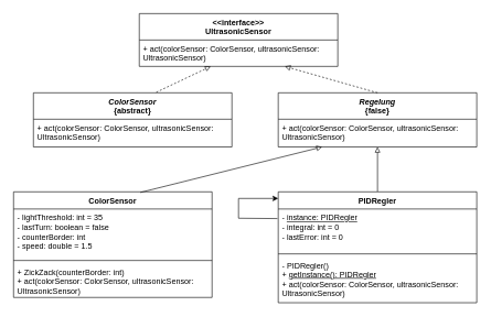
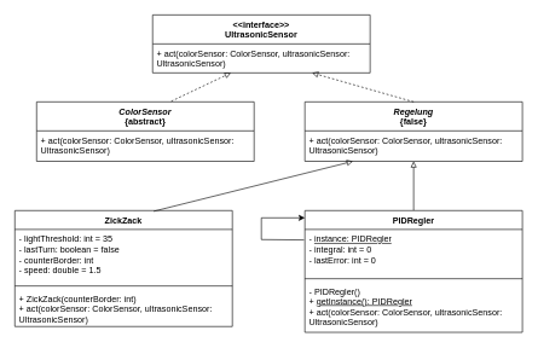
  <mxCell id="0" />
  <mxCell id="1" parent="0" />
  <mxCell id="2" value="" style="rounded=0;orthogonalLoop=1;jettySize=auto;html=1;endArrow=block;endFill=0;" parent="1" source="3" target="9" edge="1"><mxGeometry relative="1" as="geometry" /></mxCell>
  <mxCell id="3" value="PIDRegler" style="swimlane;fontStyle=1;align=center;verticalAlign=top;childLayout=stackLayout;horizontal=1;startSize=26;horizontalStack=0;resizeParent=1;resizeParentMax=0;resizeLast=0;collapsible=1;marginBottom=0;whiteSpace=wrap;html=1;" parent="1" vertex="1"><mxGeometry x="420" y="290" width="300" height="168" as="geometry" /></mxCell>
  <mxCell id="4" value="- &lt;u&gt;instance: PIDRegler&lt;/u&gt;&lt;div&gt;- integral: int = 0&lt;/div&gt;&lt;div&gt;- lastError: int = 0&lt;/div&gt;" style="text;strokeColor=none;fillColor=none;align=left;verticalAlign=top;spacingLeft=4;spacingRight=4;overflow=hidden;rotatable=0;points=[[0,0.5],[1,0.5]];portConstraint=eastwest;whiteSpace=wrap;html=1;" parent="3" vertex="1"><mxGeometry y="26" width="300" height="64" as="geometry" /></mxCell>
  <mxCell id="5" value="" style="line;strokeWidth=1;fillColor=none;align=left;verticalAlign=middle;spacingTop=-1;spacingLeft=3;spacingRight=3;rotatable=0;labelPosition=right;points=[];portConstraint=eastwest;strokeColor=inherit;" parent="3" vertex="1"><mxGeometry y="90" width="300" height="8" as="geometry" /></mxCell>
  <mxCell id="6" value="- PIDRegler()&lt;div&gt;+ &lt;u&gt;getInstance(): PIDRegler&lt;/u&gt;&lt;/div&gt;&lt;div&gt;+ act(colorSensor: ColorSensor, ultrasonicSensor: UltrasonicSensor)&lt;/div&gt;" style="text;strokeColor=none;fillColor=none;align=left;verticalAlign=top;spacingLeft=4;spacingRight=4;overflow=hidden;rotatable=0;points=[[0,0.5],[1,0.5]];portConstraint=eastwest;whiteSpace=wrap;html=1;" parent="3" vertex="1"><mxGeometry y="98" width="300" height="70" as="geometry" /></mxCell>
  <mxCell id="7" value="" style="endArrow=classic;html=1;rounded=0;exitX=-0.004;exitY=0.227;exitDx=0;exitDy=0;exitPerimeter=0;" parent="3" source="4" edge="1"><mxGeometry width="50" height="50" relative="1" as="geometry"><mxPoint x="-10" y="40" as="sourcePoint" /><mxPoint y="10" as="targetPoint" /><Array as="points"><mxPoint x="-60" y="40" /><mxPoint x="-60" y="10" /></Array></mxGeometry></mxCell>
  <mxCell id="8" value="&lt;i&gt;Regelung&lt;/i&gt;&lt;div&gt;{false}&lt;/div&gt;" style="swimlane;fontStyle=1;align=center;verticalAlign=top;childLayout=stackLayout;horizontal=1;startSize=40;horizontalStack=0;resizeParent=1;resizeParentMax=0;resizeLast=0;collapsible=1;marginBottom=0;whiteSpace=wrap;html=1;" parent="1" vertex="1"><mxGeometry x="420" y="140" width="300" height="82" as="geometry" /></mxCell>
  <mxCell id="9" value="+ act(colorSensor: ColorSensor, ultrasonicSensor: UltrasonicSensor)" style="text;strokeColor=none;fillColor=none;align=left;verticalAlign=top;spacingLeft=4;spacingRight=4;overflow=hidden;rotatable=0;points=[[0,0.5],[1,0.5]];portConstraint=eastwest;whiteSpace=wrap;html=1;" parent="8" vertex="1"><mxGeometry y="40" width="300" height="42" as="geometry" /></mxCell>
  <mxCell id="10" value="&amp;lt;&amp;lt;interface&amp;gt;&amp;gt;&lt;div&gt;UltrasonicSensor&lt;/div&gt;" style="swimlane;fontStyle=1;align=center;verticalAlign=top;childLayout=stackLayout;horizontal=1;startSize=40;horizontalStack=0;resizeParent=1;resizeParentMax=0;resizeLast=0;collapsible=1;marginBottom=0;whiteSpace=wrap;html=1;" parent="1" vertex="1"><mxGeometry x="210" y="20" width="300" height="80" as="geometry" /></mxCell>
  <mxCell id="11" value="+ act(colorSensor: ColorSensor, ultrasonicSensor: UltrasonicSensor)" style="text;strokeColor=none;fillColor=none;align=left;verticalAlign=top;spacingLeft=4;spacingRight=4;overflow=hidden;rotatable=0;points=[[0,0.5],[1,0.5]];portConstraint=eastwest;whiteSpace=wrap;html=1;" parent="10" vertex="1"><mxGeometry y="40" width="300" height="40" as="geometry" /></mxCell>
  <mxCell id="12" value="&lt;i&gt;ColorSensor&lt;/i&gt;&lt;div&gt;{abstract}&lt;/div&gt;" style="swimlane;fontStyle=1;align=center;verticalAlign=top;childLayout=stackLayout;horizontal=1;startSize=40;horizontalStack=0;resizeParent=1;resizeParentMax=0;resizeLast=0;collapsible=1;marginBottom=0;whiteSpace=wrap;html=1;" parent="1" vertex="1"><mxGeometry x="50" y="140" width="300" height="82" as="geometry" /></mxCell>
  <mxCell id="13" value="+ act(colorSensor: ColorSensor, ultrasonicSensor: UltrasonicSensor)" style="text;strokeColor=none;fillColor=none;align=left;verticalAlign=top;spacingLeft=4;spacingRight=4;overflow=hidden;rotatable=0;points=[[0,0.5],[1,0.5]];portConstraint=eastwest;whiteSpace=wrap;html=1;" parent="12" vertex="1"><mxGeometry y="40" width="300" height="42" as="geometry" /></mxCell>
- <mxCell id="14" value="ColorSensor" style="swimlane;fontStyle=1;align=center;verticalAlign=top;childLayout=stackLayout;horizontal=1;startSize=26;horizontalStack=0;resizeParent=1;resizeParentMax=0;resizeLast=0;collapsible=1;marginBottom=0;whiteSpace=wrap;html=1;" parent="1" vertex="1"><mxGeometry x="20" y="290" width="300" height="160" as="geometry" /></mxCell>
+ <mxCell id="14" value="ZickZack" style="swimlane;fontStyle=1;align=center;verticalAlign=top;childLayout=stackLayout;horizontal=1;startSize=26;horizontalStack=0;resizeParent=1;resizeParentMax=0;resizeLast=0;collapsible=1;marginBottom=0;whiteSpace=wrap;html=1;" parent="1" vertex="1"><mxGeometry x="20" y="290" width="300" height="160" as="geometry" /></mxCell>
  <mxCell id="15" value="- lightThreshold: int = 35&lt;div&gt;- lastTurn: boolean = false&lt;/div&gt;&lt;div&gt;- counterBorder: int&lt;/div&gt;&lt;div&gt;- speed: double = 1.5&lt;/div&gt;" style="text;strokeColor=none;fillColor=none;align=left;verticalAlign=top;spacingLeft=4;spacingRight=4;overflow=hidden;rotatable=0;points=[[0,0.5],[1,0.5]];portConstraint=eastwest;whiteSpace=wrap;html=1;" parent="14" vertex="1"><mxGeometry y="26" width="300" height="74" as="geometry" /></mxCell>
  <mxCell id="16" value="" style="line;strokeWidth=1;fillColor=none;align=left;verticalAlign=middle;spacingTop=-1;spacingLeft=3;spacingRight=3;rotatable=0;labelPosition=right;points=[];portConstraint=eastwest;strokeColor=inherit;" parent="14" vertex="1"><mxGeometry y="100" width="300" height="8" as="geometry" /></mxCell>
  <mxCell id="17" value="+ ZickZack(counterBorder: int)&lt;div&gt;+ act(colorSensor: ColorSensor, ultrasonicSensor: UltrasonicSensor)&lt;/div&gt;" style="text;strokeColor=none;fillColor=none;align=left;verticalAlign=top;spacingLeft=4;spacingRight=4;overflow=hidden;rotatable=0;points=[[0,0.5],[1,0.5]];portConstraint=eastwest;whiteSpace=wrap;html=1;" parent="14" vertex="1"><mxGeometry y="108" width="300" height="52" as="geometry" /></mxCell>
  <mxCell id="18" value="" style="rounded=0;orthogonalLoop=1;jettySize=auto;html=1;endArrow=block;endFill=0;exitX=0.638;exitY=0.006;exitDx=0;exitDy=0;exitPerimeter=0;" parent="1" source="14" target="9" edge="1"><mxGeometry relative="1" as="geometry"><mxPoint x="580" y="300" as="sourcePoint" /><mxPoint x="580" y="232" as="targetPoint" /></mxGeometry></mxCell>
  <mxCell id="19" value="" style="rounded=0;orthogonalLoop=1;jettySize=auto;html=1;dashed=1;endArrow=block;endFill=0;exitX=0.5;exitY=0;exitDx=0;exitDy=0;" parent="1" source="8" target="11" edge="1"><mxGeometry relative="1" as="geometry"><mxPoint x="590" y="310" as="sourcePoint" /><mxPoint x="590" y="242" as="targetPoint" /></mxGeometry></mxCell>
  <mxCell id="20" value="" style="rounded=0;orthogonalLoop=1;jettySize=auto;html=1;dashed=1;endArrow=block;endFill=0;exitX=0.619;exitY=-0.011;exitDx=0;exitDy=0;exitPerimeter=0;" parent="1" source="12" target="11" edge="1"><mxGeometry relative="1" as="geometry"><mxPoint x="600" y="320" as="sourcePoint" /><mxPoint x="600" y="252" as="targetPoint" /></mxGeometry></mxCell>
